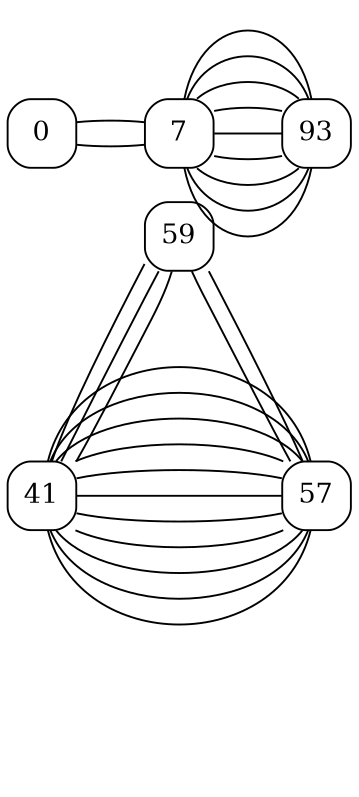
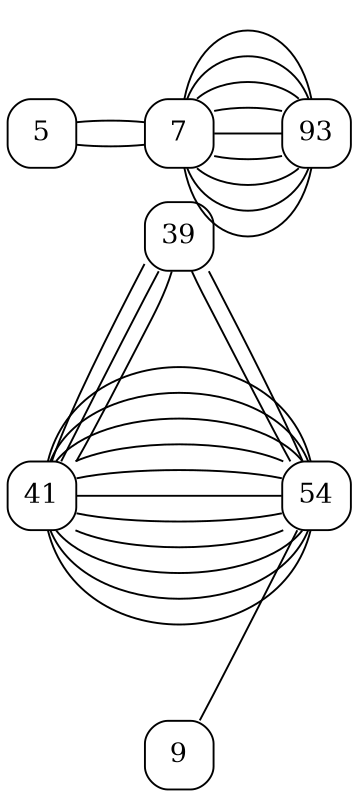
  graph {
    rankdir=LR
    node [color=black fillcolor=white shape=box style="filled,rounded"]
    edge [color=black]
-   39 [width=0.5 label=59]
-   54 [width=0.5 label=57]
+   39 [width=0.5]
+   54 [width=0.5]
    n3 [label=93 width=0.5]
    41 [width=0.5]
-   5 [width=0.5 label=0]
+   5 [width=0.5]
    7 [width=0.5]
+   9 [width=0.5]
    39 -- 54
    39 -- 54
    41 -- 39
    41 -- 39
    41 -- 39
    41 -- 54
    41 -- 54
    41 -- 54
    41 -- 54
    41 -- 54
    41 -- 54
    41 -- 54
    41 -- 54
    41 -- 54
    41 -- 54
    41 -- 54
    5 -- 7
    5 -- 7
    7 -- n3
    7 -- n3
    7 -- n3
    7 -- n3
    7 -- n3
    7 -- n3
    7 -- n3
    7 -- n3
    7 -- n3
+   9 -- 54
  }
